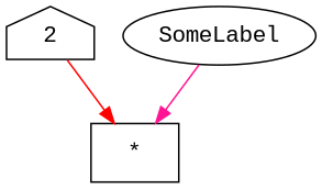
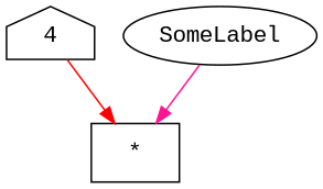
  digraph {
    fontname="Liberation Mono"
    node [color=black fontname="Liberation Mono"]
    edge [fontname="Liberation Mono"]
-   n1 [label=2 shape=house]
+   n1 [label=4 shape=house]
    n2 [label="*" shape=box]
    n3 [label=SomeLabel shape=ellipse]
    n1 -> n2 [color=red]
    n3 -> n2 [color=deeppink]
  }
